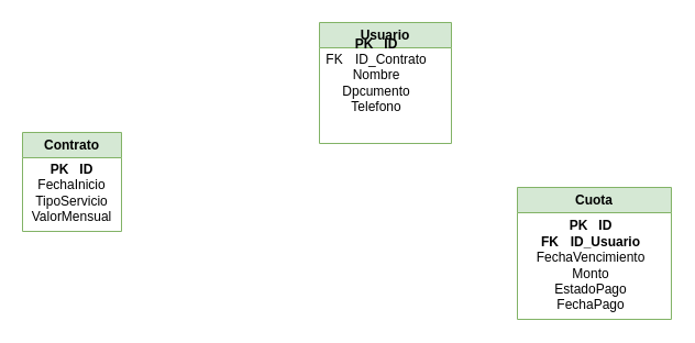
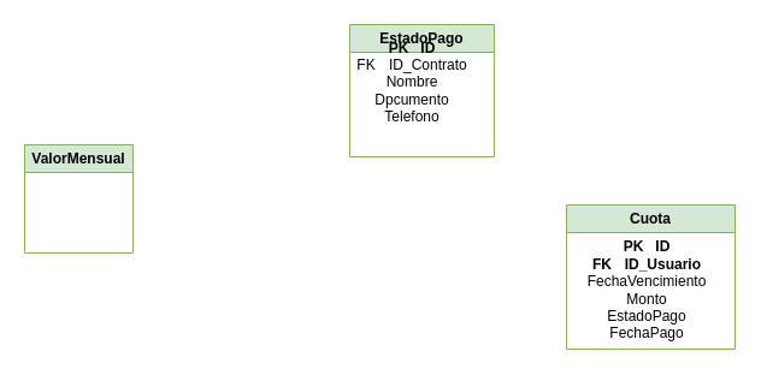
  <mxCell id="0" />
  <mxCell id="1" parent="0" />
- <mxCell id="2" value="Contrato" style="swimlane;whiteSpace=wrap;html=1;fillColor=#d5e8d4;strokeColor=#82b366;" vertex="1" parent="1"><mxGeometry x="20" y="120" width="90" height="90" as="geometry" /></mxCell>
- <mxCell id="3" value="&lt;b&gt;PK&lt;span style=&quot;white-space: pre;&quot;&gt;&#09;&lt;/span&gt;ID&lt;/b&gt;&lt;div&gt;FechaInicio&lt;/div&gt;&lt;div&gt;TipoServicio&lt;/div&gt;&lt;div&gt;ValorMensual&lt;/div&gt;" style="text;html=1;align=center;verticalAlign=middle;whiteSpace=wrap;rounded=0;" vertex="1" parent="2"><mxGeometry y="40" width="90" height="30" as="geometry" /></mxCell>
+ <mxCell id="2" value="ValorMensual" style="swimlane;whiteSpace=wrap;html=1;fillColor=#d5e8d4;strokeColor=#82b366;" vertex="1" parent="1"><mxGeometry x="20" y="120" width="90" height="90" as="geometry" /></mxCell>
  <mxCell id="4" value="Cuota" style="swimlane;whiteSpace=wrap;html=1;fillColor=#d5e8d4;strokeColor=#82b366;" vertex="1" parent="1"><mxGeometry x="470" y="170" width="140" height="120" as="geometry" /></mxCell>
  <mxCell id="5" value="&lt;b&gt;PK&lt;span style=&quot;white-space: pre;&quot;&gt;&#09;&lt;/span&gt;ID&lt;/b&gt;&lt;div&gt;&lt;b&gt;FK&lt;span style=&quot;white-space: pre;&quot;&gt;&#09;&lt;/span&gt;ID_Usuario&lt;/b&gt;&lt;/div&gt;&lt;div&gt;FechaVencimiento&lt;/div&gt;&lt;div&gt;Monto&lt;/div&gt;&lt;div&gt;EstadoPago&lt;/div&gt;&lt;div&gt;FechaPago&lt;/div&gt;" style="text;html=1;align=center;verticalAlign=middle;whiteSpace=wrap;rounded=0;" vertex="1" parent="4"><mxGeometry x="21.5" y="56" width="90" height="30" as="geometry" /></mxCell>
- <mxCell id="6" value="Usuario" style="swimlane;whiteSpace=wrap;html=1;fillColor=#d5e8d4;strokeColor=#82b366;" vertex="1" parent="1"><mxGeometry x="290" y="20" width="120" height="110" as="geometry" /></mxCell>
+ <mxCell id="6" value="EstadoPago" style="swimlane;whiteSpace=wrap;html=1;fillColor=#d5e8d4;strokeColor=#82b366;" vertex="1" parent="1"><mxGeometry x="290" y="20" width="120" height="110" as="geometry" /></mxCell>
  <mxCell id="7" value="&lt;b&gt;PK&lt;span style=&quot;white-space: pre;&quot;&gt;&#09;&lt;/span&gt;ID&lt;/b&gt;&lt;div&gt;FK&lt;span style=&quot;white-space: pre;&quot;&gt;&#09;&lt;/span&gt;ID_Contrato&lt;/div&gt;&lt;div&gt;Nombre&lt;/div&gt;&lt;div&gt;Dpcumento&lt;/div&gt;&lt;div&gt;Telefono&lt;/div&gt;" style="text;html=1;align=center;verticalAlign=middle;whiteSpace=wrap;rounded=0;" vertex="1" parent="6"><mxGeometry x="7" y="33" width="90" height="30" as="geometry" /></mxCell>
